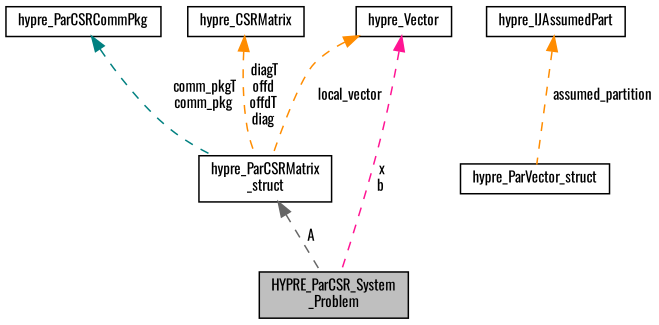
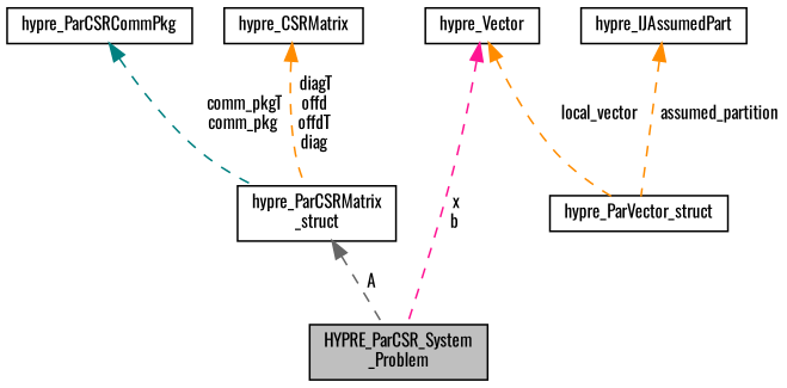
  digraph {
    fontname=Oswald
    node [color=black fillcolor=white fontname=Oswald fontsize=10 shape=record style=filled]
    edge [color=darkorange dir=back fontname=Oswald fontsize=10 labelfontname=Helvetica labelfontsize=10 style=dashed]
    n1 [fillcolor=grey75 fontcolor=black height=0.2 label="HYPRE_ParCSR_System\l_Problem" width=0.4]
    n2 [height=0.2 label="hypre_ParCSRMatrix\l_struct" width=0.4]
    n3 [height=0.2 label=hypre_ParCSRCommPkg width=0.4]
    n4 [height=0.2 label=hypre_CSRMatrix width=0.4]
    n5 [height=0.2 label=hypre_IJAssumedPart width=0.4]
    n6 [height=0.2 label=hypre_ParVector_struct width=0.4]
    n7 [height=0.2 label=hypre_Vector width=0.4]
    n2 -> n1 [color=gray40 label=" A"]
    n3 -> n2 [color=teal label=" comm_pkgT\ncomm_pkg"]
    n4 -> n2 [label=" diagT\noffd\noffdT\ndiag"]
    n5 -> n6 [label=" assumed_partition"]
    n7 -> n1 [color=deeppink label=" x\nb"]
-   n7 -> n2 [label=" local_vector"]
+   n7 -> n6 [label=" local_vector"]
  }
